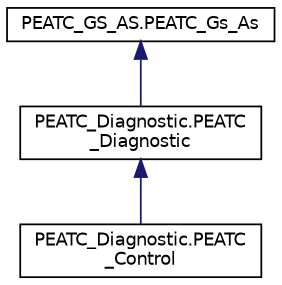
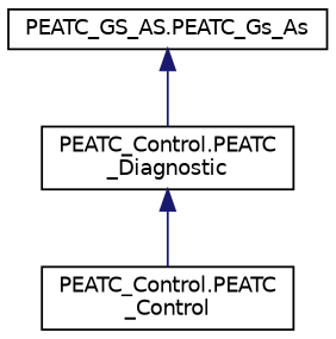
  digraph {
    rankdir=TB
    node [color=black fillcolor=white fontname=Helvetica fontsize=10 shape=record style=filled]
    edge [color=midnightblue dir=back fontname=Helvetica fontsize=10 labelfontname=Helvetica labelfontsize=10 style=solid]
-   n1 [height=0.2 label="PEATC_Diagnostic.PEATC\l_Diagnostic" width=0.4]
-   n2 [height=0.2 label="PEATC_Diagnostic.PEATC\l_Control" width=0.4]
+   n1 [height=0.2 label="PEATC_Control.PEATC\l_Diagnostic" width=0.4]
+   n2 [height=0.2 label="PEATC_Control.PEATC\l_Control" width=0.4]
    n3 [height=0.2 label="PEATC_GS_AS.PEATC_Gs_As" width=0.4]
    n1 -> n2
    n3 -> n1
  }
